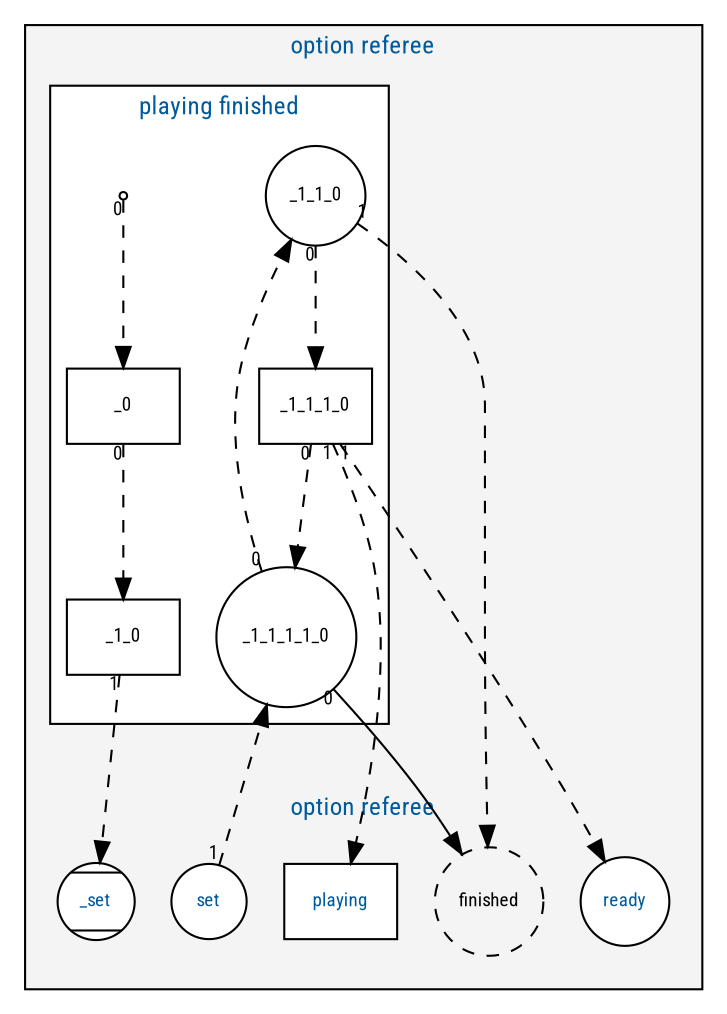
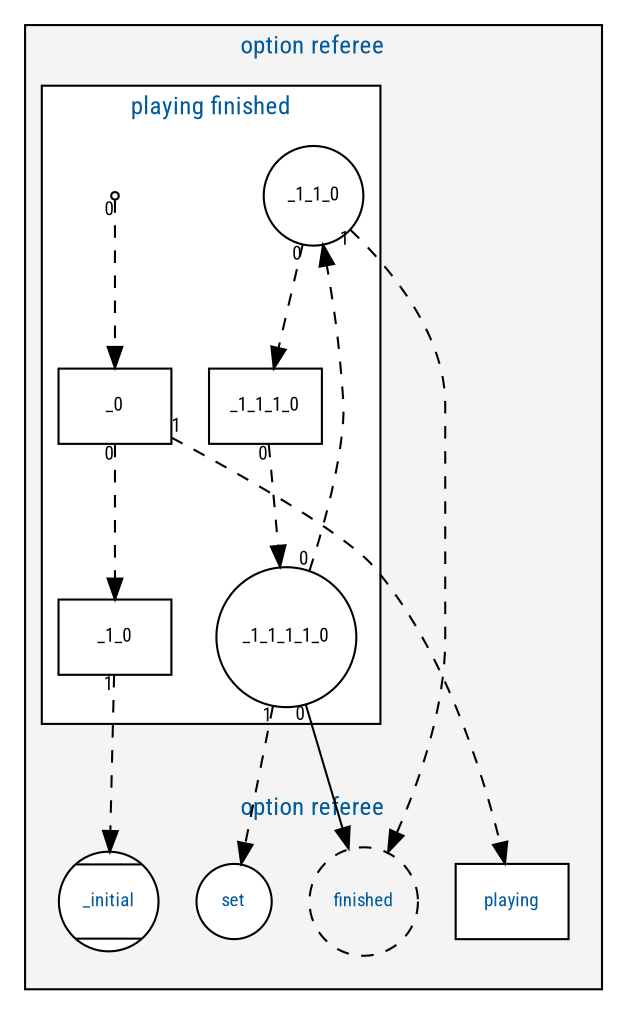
  digraph {
    compound=true
    fontname="Roboto Condensed"
    ranksep=0.4
    node [fillcolor="#FFFFFF" fontname="Roboto Condensed" fontsize=9 shape=circle style=filled]
    edge [fontname="Roboto Condensed" fontsize=9 minlen=2 style=dashed taillabel=0]
    n1 [fontcolor="#005A9C" label=playing shape=box]
-   n2 [fontcolor="#005A9C" label=_set shape=Mcircle]
-   n3 [fontcolor=black label=finished style=dashed]
-   n4 [fontcolor="#005A9C" label=ready]
+   n2 [fontcolor="#005A9C" label=_initial shape=Mcircle]
+   n3 [fontcolor="#005A9C" label=finished style=dashed]
    n5 [fontcolor="#005A9C" label=set]
    n6 [label=start shape=point]
    _0 [shape=box]
    _1_0 [shape=box]
    _1_1_0
    _1_1_1_0 [shape=box]
    _1_1_1_1_0
    subgraph cluster_1 {
      fillcolor="#F4F4F4"
      fontcolor="#005A9C"
      fontsize=12
      label="option referee"
      style=filled
      subgraph cluster_2 {
        color="#F4F4F4"
        fillcolor="#F4F4F4"
        fontcolor="#005A9C"
        fontsize=12
        label="option referee"
        style=filled
        n1
        n2
        n3
-       n4
        n5
      }
      subgraph cluster_3 {
        fillcolor="#FFFFFF"
        fontcolor="#005A9C"
        fontsize=12
        label="playing finished"
        style=filled
        n6
        _0
        _1_0
        _1_1_0
        _1_1_1_0
        _1_1_1_1_0
      }
    }
    n6 -> _0
-   _1_1_1_0 -> n1 [taillabel=1]
+   _0 -> n1 [taillabel=1]
    _0 -> _1_0
    _1_0 -> n2 [taillabel=1]
    _1_1_0 -> n3 [taillabel=1]
    _1_1_0 -> _1_1_1_0
-   _1_1_1_0 -> n4 [taillabel=1]
    _1_1_1_0 -> _1_1_1_1_0
    _1_1_1_1_0 -> n3 [style=solid]
-   n5 -> _1_1_1_1_0 [taillabel=1]
+   _1_1_1_1_0 -> n5 [taillabel=1]
    _1_1_1_1_0 -> _1_1_0
  }
